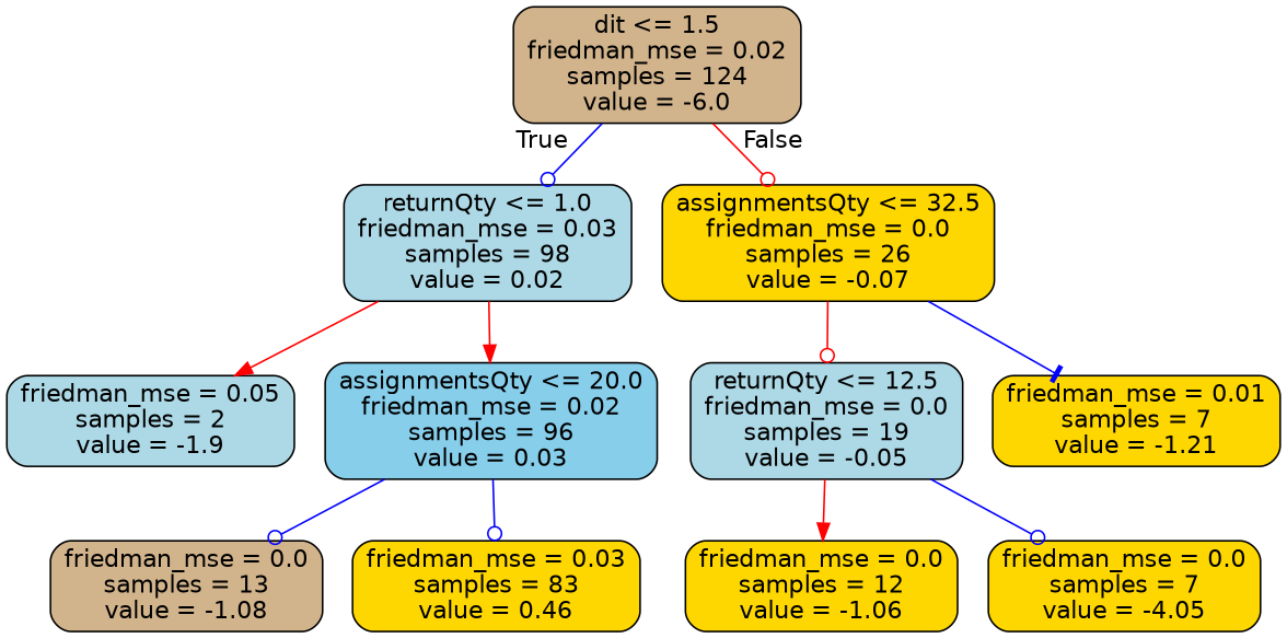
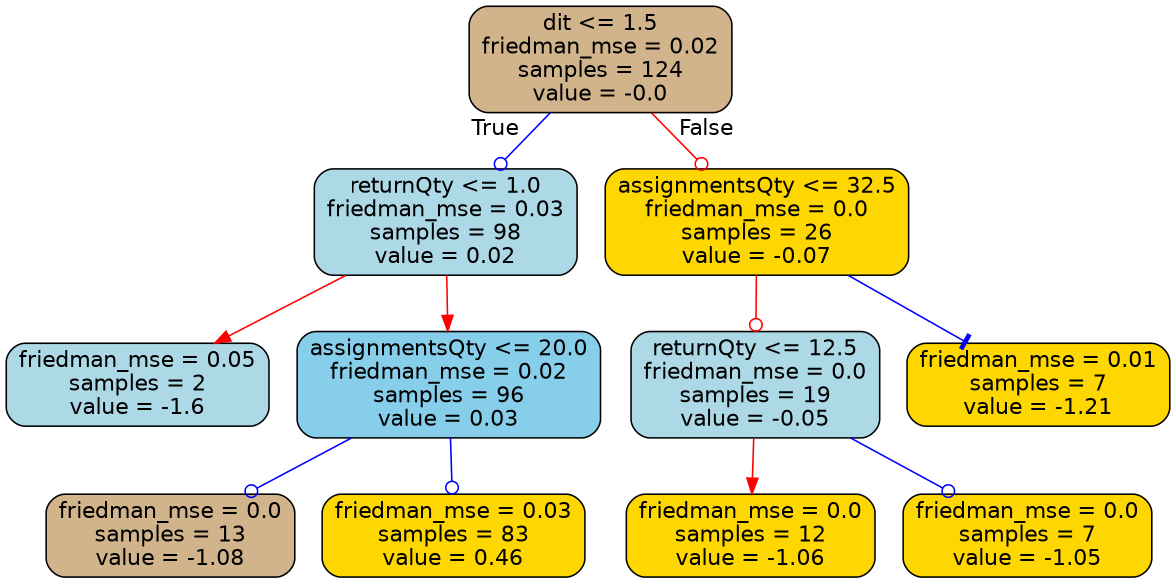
  digraph {
    node [color=black fillcolor=gold fontname=helvetica shape=box style="filled, rounded"]
    edge [arrowhead=odot color=blue fontname=helvetica]
-   n1 [fillcolor=tan label="dit <= 1.5\nfriedman_mse = 0.02\nsamples = 124\nvalue = -6.0"]
+   n1 [fillcolor=tan label="dit <= 1.5\nfriedman_mse = 0.02\nsamples = 124\nvalue = -0.0"]
    n2 [fillcolor=lightblue label="returnQty <= 1.0\nfriedman_mse = 0.03\nsamples = 98\nvalue = 0.02"]
    n3 [label="assignmentsQty <= 32.5\nfriedman_mse = 0.0\nsamples = 26\nvalue = -0.07"]
-   n4 [fillcolor=lightblue label="friedman_mse = 0.05\nsamples = 2\nvalue = -1.9"]
+   n4 [fillcolor=lightblue label="friedman_mse = 0.05\nsamples = 2\nvalue = -1.6"]
    n5 [fillcolor=skyblue label="assignmentsQty <= 20.0\nfriedman_mse = 0.02\nsamples = 96\nvalue = 0.03"]
    n6 [fillcolor=lightblue label="returnQty <= 12.5\nfriedman_mse = 0.0\nsamples = 19\nvalue = -0.05"]
    n7 [label="friedman_mse = 0.01\nsamples = 7\nvalue = -1.21"]
    n8 [fillcolor=tan label="friedman_mse = 0.0\nsamples = 13\nvalue = -1.08"]
    n9 [label="friedman_mse = 0.03\nsamples = 83\nvalue = 0.46"]
    n10 [label="friedman_mse = 0.0\nsamples = 12\nvalue = -1.06"]
-   n11 [label="friedman_mse = 0.0\nsamples = 7\nvalue = -4.05"]
+   n11 [label="friedman_mse = 0.0\nsamples = 7\nvalue = -1.05"]
    n1 -> n2 [headlabel=True labelangle=45 labeldistance=2.5]
    n1 -> n3 [color=red headlabel=False labelangle=-45 labeldistance=2.5]
    n2 -> n4 [arrowhead=normal color=red]
    n2 -> n5 [arrowhead=normal color=red]
    n3 -> n6 [color=red]
    n3 -> n7 [arrowhead=tee]
    n5 -> n8
    n5 -> n9
    n6 -> n10 [arrowhead=normal color=red]
    n6 -> n11
  }
